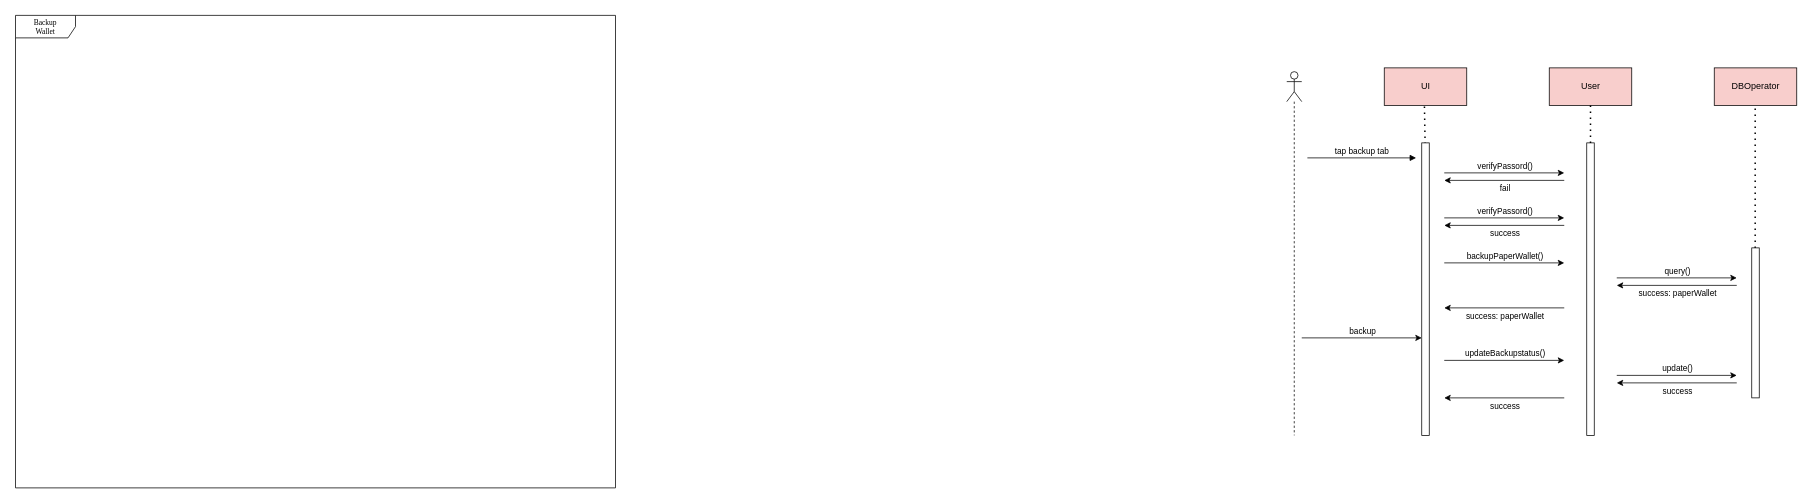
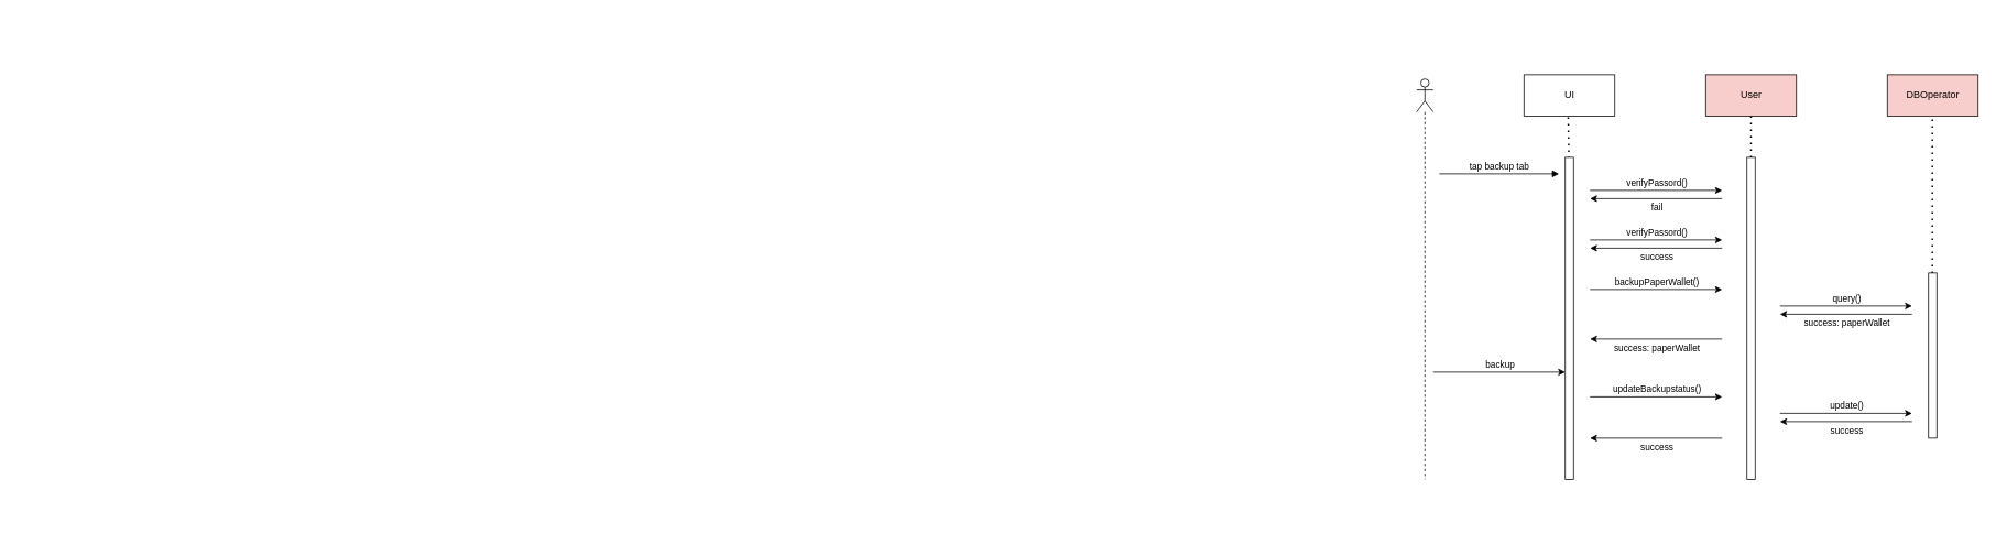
  <mxCell id="0" />
  <mxCell id="1" parent="0" />
- <mxCell id="2" value="Backup&lt;br&gt;Wallet" style="shape=umlFrame;whiteSpace=wrap;html=1;rounded=0;shadow=0;comic=0;labelBackgroundColor=none;strokeWidth=1;fontFamily=Verdana;fontSize=10;align=center;width=80;height=30;" vertex="1" parent="1"><mxGeometry x="20" y="20" width="800" height="630" as="geometry" /></mxCell>
  <mxCell id="3" value="" style="shape=umlLifeline;participant=umlActor;perimeter=lifelinePerimeter;whiteSpace=wrap;html=1;container=1;collapsible=0;recursiveResize=0;verticalAlign=top;spacingTop=36;outlineConnect=0;" vertex="1" parent="1"><mxGeometry x="1715" y="95" width="20" height="485" as="geometry" /></mxCell>
- <mxCell id="4" value="UI" style="html=1;fillColor=#f8cecc;" vertex="1" parent="1"><mxGeometry x="1845" y="90" width="110" height="50" as="geometry" /></mxCell>
+ <mxCell id="4" value="UI" style="html=1;" vertex="1" parent="1"><mxGeometry x="1845" y="90" width="110" height="50" as="geometry" /></mxCell>
  <mxCell id="5" value="User" style="html=1;fillColor=#f8cecc;" vertex="1" parent="1"><mxGeometry x="2065" y="90" width="110" height="50" as="geometry" /></mxCell>
  <mxCell id="6" value="DBOperator" style="html=1;fillColor=#f8cecc;" vertex="1" parent="1"><mxGeometry x="2285" y="90" width="110" height="50" as="geometry" /></mxCell>
  <mxCell id="7" value="" style="endArrow=none;dashed=1;html=1;dashPattern=1 3;strokeWidth=2;exitX=0.45;exitY=0.004;exitDx=0;exitDy=0;exitPerimeter=0;" edge="1" parent="1" source="9"><mxGeometry x="773.27" y="-1020" width="50" height="50" as="geometry"><mxPoint x="1899" y="240" as="sourcePoint" /><mxPoint x="1898.57" y="140" as="targetPoint" /></mxGeometry></mxCell>
  <mxCell id="8" value="tap backup tab" style="html=1;verticalAlign=bottom;endArrow=block;" edge="1" parent="1"><mxGeometry x="1725" y="1320" width="80" as="geometry"><mxPoint x="1742.5" y="210" as="sourcePoint" /><mxPoint x="1887.5" y="210" as="targetPoint" /></mxGeometry></mxCell>
  <mxCell id="9" value="" style="html=1;points=[];perimeter=orthogonalPerimeter;" vertex="1" parent="1"><mxGeometry x="1895" y="190" width="10" height="390" as="geometry" /></mxCell>
  <mxCell id="10" value="" style="group" vertex="1" connectable="0" parent="1"><mxGeometry x="1925" y="230" width="160" height="10" as="geometry" /></mxCell>
  <mxCell id="11" value="" style="endArrow=classic;html=1;" edge="1" parent="10"><mxGeometry x="-280" y="-480" as="geometry"><mxPoint as="sourcePoint" /><mxPoint x="160" as="targetPoint" /></mxGeometry></mxCell>
  <mxCell id="12" value="verifyPassord()" style="edgeLabel;resizable=0;html=1;align=center;verticalAlign=middle;" connectable="0" vertex="1" parent="11"><mxGeometry relative="1" as="geometry"><mxPoint y="-9.66" as="offset" /></mxGeometry></mxCell>
  <mxCell id="13" value="" style="endArrow=none;html=1;startArrow=classic;startFill=1;endFill=0;" edge="1" parent="10"><mxGeometry x="-280" y="-470" as="geometry"><mxPoint y="10" as="sourcePoint" /><mxPoint x="160" y="10" as="targetPoint" /></mxGeometry></mxCell>
  <mxCell id="14" value="fail" style="edgeLabel;resizable=0;html=1;align=center;verticalAlign=middle;" connectable="0" vertex="1" parent="13"><mxGeometry relative="1" as="geometry"><mxPoint y="10" as="offset" /></mxGeometry></mxCell>
  <mxCell id="15" value="" style="html=1;points=[];perimeter=orthogonalPerimeter;" vertex="1" parent="1"><mxGeometry x="2115" y="190" width="10" height="390" as="geometry" /></mxCell>
  <mxCell id="16" value="" style="endArrow=none;dashed=1;html=1;dashPattern=1 3;strokeWidth=2;entryX=0.5;entryY=1;entryDx=0;entryDy=0;" edge="1" parent="1" target="5"><mxGeometry x="994.24" y="-1020.32" width="50" height="50" as="geometry"><mxPoint x="2120" y="190" as="sourcePoint" /><mxPoint x="2119.54" y="139.68" as="targetPoint" /></mxGeometry></mxCell>
  <mxCell id="17" value="" style="group" vertex="1" connectable="0" parent="1"><mxGeometry x="1925" y="290" width="160" height="10" as="geometry" /></mxCell>
  <mxCell id="18" value="" style="endArrow=classic;html=1;" edge="1" parent="17"><mxGeometry x="-280" y="-480" as="geometry"><mxPoint as="sourcePoint" /><mxPoint x="160" as="targetPoint" /></mxGeometry></mxCell>
  <mxCell id="19" value="verifyPassord()" style="edgeLabel;resizable=0;html=1;align=center;verticalAlign=middle;" connectable="0" vertex="1" parent="18"><mxGeometry relative="1" as="geometry"><mxPoint y="-9.66" as="offset" /></mxGeometry></mxCell>
  <mxCell id="20" value="" style="endArrow=none;html=1;startArrow=classic;startFill=1;endFill=0;" edge="1" parent="17"><mxGeometry x="-280" y="-470" as="geometry"><mxPoint y="10" as="sourcePoint" /><mxPoint x="160" y="10" as="targetPoint" /></mxGeometry></mxCell>
  <mxCell id="21" value="success" style="edgeLabel;resizable=0;html=1;align=center;verticalAlign=middle;" connectable="0" vertex="1" parent="20"><mxGeometry relative="1" as="geometry"><mxPoint y="10" as="offset" /></mxGeometry></mxCell>
  <mxCell id="22" value="" style="group" vertex="1" connectable="0" parent="1"><mxGeometry x="1925" y="350" width="160" height="10" as="geometry" /></mxCell>
  <mxCell id="23" value="" style="endArrow=classic;html=1;" edge="1" parent="22"><mxGeometry x="-280" y="-480" as="geometry"><mxPoint as="sourcePoint" /><mxPoint x="160" as="targetPoint" /></mxGeometry></mxCell>
  <mxCell id="24" value="backupPaperWallet()" style="edgeLabel;resizable=0;html=1;align=center;verticalAlign=middle;" connectable="0" vertex="1" parent="23"><mxGeometry relative="1" as="geometry"><mxPoint y="-9.66" as="offset" /></mxGeometry></mxCell>
  <mxCell id="25" value="" style="endArrow=none;dashed=1;html=1;dashPattern=1 3;strokeWidth=2;entryX=0.5;entryY=1;entryDx=0;entryDy=0;" edge="1" parent="1" source="26"><mxGeometry x="1213.82" y="-1020.32" width="50" height="50" as="geometry"><mxPoint x="2339.58" y="190" as="sourcePoint" /><mxPoint x="2339.58" y="140" as="targetPoint" /></mxGeometry></mxCell>
  <mxCell id="26" value="" style="html=1;points=[];perimeter=orthogonalPerimeter;" vertex="1" parent="1"><mxGeometry x="2335" y="330" width="10" height="200" as="geometry" /></mxCell>
  <mxCell id="27" value="" style="group" vertex="1" connectable="0" parent="1"><mxGeometry x="2155" y="370" width="160" height="10" as="geometry" /></mxCell>
  <mxCell id="28" value="" style="endArrow=classic;html=1;" edge="1" parent="27"><mxGeometry x="-280" y="-480" as="geometry"><mxPoint as="sourcePoint" /><mxPoint x="160" as="targetPoint" /></mxGeometry></mxCell>
  <mxCell id="29" value="query()" style="edgeLabel;resizable=0;html=1;align=center;verticalAlign=middle;" connectable="0" vertex="1" parent="28"><mxGeometry relative="1" as="geometry"><mxPoint y="-9.66" as="offset" /></mxGeometry></mxCell>
  <mxCell id="30" value="" style="endArrow=none;html=1;startArrow=classic;startFill=1;endFill=0;" edge="1" parent="27"><mxGeometry x="-280" y="-470" as="geometry"><mxPoint y="10" as="sourcePoint" /><mxPoint x="160" y="10" as="targetPoint" /></mxGeometry></mxCell>
  <mxCell id="31" value="success: paperWallet" style="edgeLabel;resizable=0;html=1;align=center;verticalAlign=middle;" connectable="0" vertex="1" parent="30"><mxGeometry relative="1" as="geometry"><mxPoint y="10" as="offset" /></mxGeometry></mxCell>
  <mxCell id="32" value="" style="endArrow=none;html=1;startArrow=classic;startFill=1;endFill=0;" edge="1" parent="1"><mxGeometry x="1735" y="1260" as="geometry"><mxPoint x="1925" y="410" as="sourcePoint" /><mxPoint x="2085" y="410" as="targetPoint" /></mxGeometry></mxCell>
  <mxCell id="33" value="success: paperWallet" style="edgeLabel;resizable=0;html=1;align=center;verticalAlign=middle;" connectable="0" vertex="1" parent="32"><mxGeometry relative="1" as="geometry"><mxPoint y="10" as="offset" /></mxGeometry></mxCell>
  <mxCell id="34" value="" style="group" vertex="1" connectable="0" parent="1"><mxGeometry x="2155" y="500" width="160" height="10" as="geometry" /></mxCell>
  <mxCell id="35" value="" style="endArrow=classic;html=1;" edge="1" parent="34"><mxGeometry x="-280" y="-480" as="geometry"><mxPoint as="sourcePoint" /><mxPoint x="160" as="targetPoint" /></mxGeometry></mxCell>
  <mxCell id="36" value="update()" style="edgeLabel;resizable=0;html=1;align=center;verticalAlign=middle;" connectable="0" vertex="1" parent="35"><mxGeometry relative="1" as="geometry"><mxPoint y="-9.66" as="offset" /></mxGeometry></mxCell>
  <mxCell id="37" value="" style="endArrow=none;html=1;startArrow=classic;startFill=1;endFill=0;" edge="1" parent="34"><mxGeometry x="-280" y="-470" as="geometry"><mxPoint y="10" as="sourcePoint" /><mxPoint x="160" y="10" as="targetPoint" /></mxGeometry></mxCell>
  <mxCell id="38" value="success" style="edgeLabel;resizable=0;html=1;align=center;verticalAlign=middle;" connectable="0" vertex="1" parent="37"><mxGeometry relative="1" as="geometry"><mxPoint y="10" as="offset" /></mxGeometry></mxCell>
  <mxCell id="39" value="" style="group" vertex="1" connectable="0" parent="1"><mxGeometry x="1735" y="450" width="160" height="10" as="geometry" /></mxCell>
  <mxCell id="40" value="" style="endArrow=classic;html=1;" edge="1" parent="39"><mxGeometry x="-280" y="-480" as="geometry"><mxPoint as="sourcePoint" /><mxPoint x="160" as="targetPoint" /></mxGeometry></mxCell>
  <mxCell id="41" value="backup" style="edgeLabel;resizable=0;html=1;align=center;verticalAlign=middle;" connectable="0" vertex="1" parent="40"><mxGeometry relative="1" as="geometry"><mxPoint y="-9.66" as="offset" /></mxGeometry></mxCell>
  <mxCell id="42" value="" style="group" vertex="1" connectable="0" parent="1"><mxGeometry x="1925" y="480" width="160" height="10" as="geometry" /></mxCell>
  <mxCell id="43" value="" style="endArrow=classic;html=1;" edge="1" parent="42"><mxGeometry x="-280" y="-480" as="geometry"><mxPoint as="sourcePoint" /><mxPoint x="160" as="targetPoint" /></mxGeometry></mxCell>
  <mxCell id="44" value="updateBackupstatus()" style="edgeLabel;resizable=0;html=1;align=center;verticalAlign=middle;" connectable="0" vertex="1" parent="43"><mxGeometry relative="1" as="geometry"><mxPoint y="-9.66" as="offset" /></mxGeometry></mxCell>
  <mxCell id="45" value="" style="endArrow=none;html=1;startArrow=classic;startFill=1;endFill=0;" edge="1" parent="1"><mxGeometry x="-280" y="-240" as="geometry"><mxPoint x="1925" y="530" as="sourcePoint" /><mxPoint x="2085" y="530" as="targetPoint" /></mxGeometry></mxCell>
  <mxCell id="46" value="success" style="edgeLabel;resizable=0;html=1;align=center;verticalAlign=middle;" connectable="0" vertex="1" parent="45"><mxGeometry relative="1" as="geometry"><mxPoint y="10" as="offset" /></mxGeometry></mxCell>
